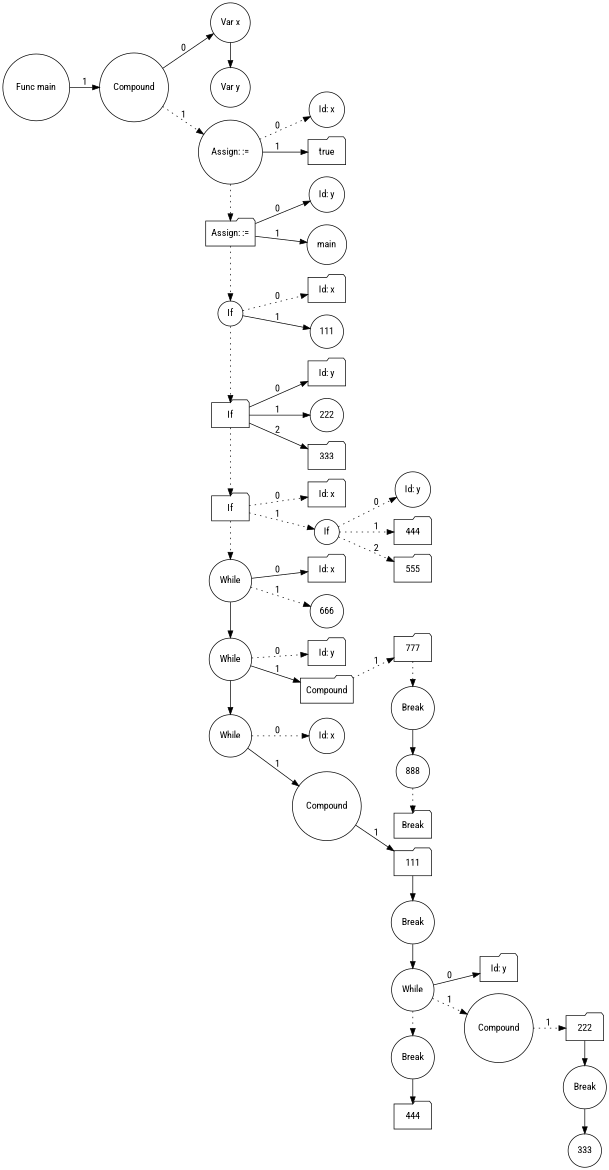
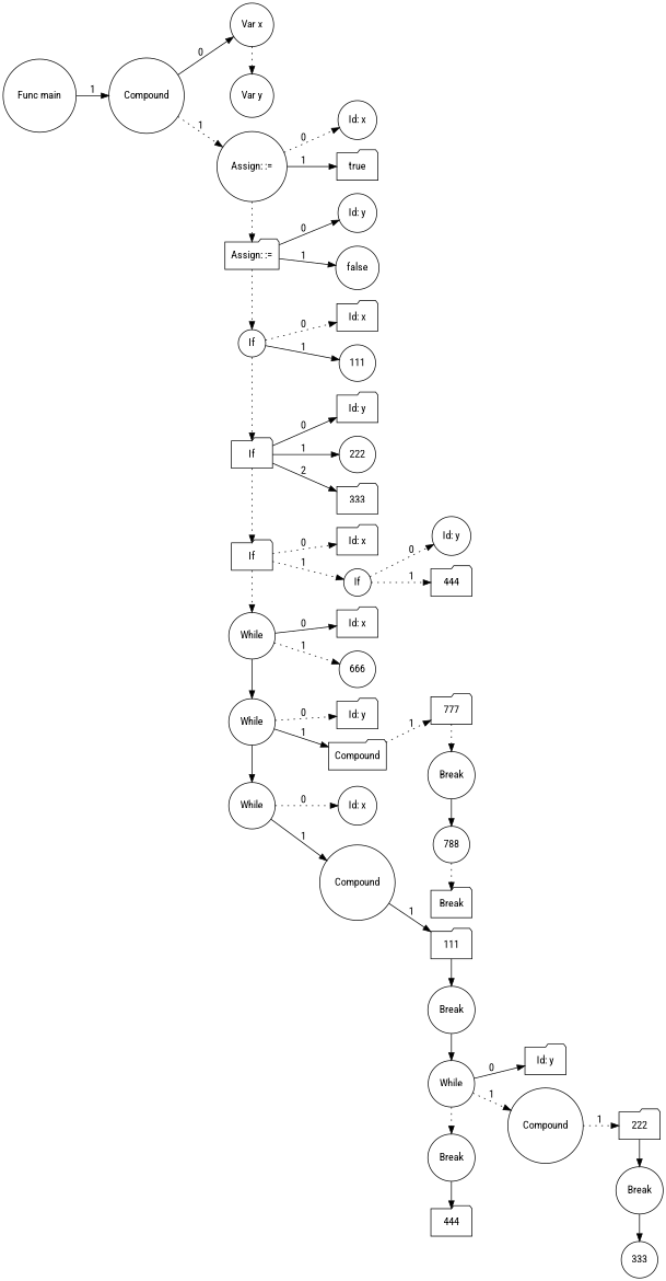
  digraph {
    fontname="Roboto Condensed"
    rankdir=LR
    node [fontname="Roboto Condensed" shape=circle]
    edge [fontname="Roboto Condensed" style=solid]
    n1 [label="Func main"]
    n2 [label=Compound]
    n3 [label="Var x"]
    n4 [label="Assign: :="]
    n5 [label="Var y"]
    n6 [label="Id: x"]
    n7 [label=true shape=folder]
    n8 [label=If shape=folder]
    n9 [label="Id: x" shape=folder]
    n10 [label=If]
    n11 [label="Assign: :=" shape=folder]
    n12 [label=If]
    n13 [label=If shape=folder]
    n14 [label=While]
    n15 [label=While]
    n16 [label=While]
    n17 [label="Id: y"]
-   n18 [label=main]
+   n18 [label=false]
    n19 [label="Id: x" shape=folder]
    n20 [label=111]
    n21 [label="Id: y" shape=folder]
    n22 [label=222]
    n23 [label=333 shape=folder]
    n24 [label="Id: y"]
    n25 [label=444 shape=folder]
-   n26 [label=555 shape=folder]
    n27 [label="Id: x" shape=folder]
    n28 [label=666]
    n29 [label="Id: y" shape=folder]
    n30 [label=Compound shape=folder]
    n31 [label="Id: x"]
    n32 [label=Compound]
    n33 [label=777 shape=folder]
    n34 [label=Break]
-   n35 [label=888]
+   n35 [label=788]
    n36 [label=Break shape=folder]
    n37 [label=While]
    n38 [label="Id: y" shape=folder]
    n39 [label=Compound]
    n40 [label=111 shape=folder]
    n41 [label=Break]
    n42 [label=Break]
    n43 [label=444 shape=folder]
    n44 [label=222 shape=folder]
    n45 [label=Break]
    n46 [label=333]
    subgraph sub_1 {
      n1
      n2
    }
    subgraph sub_2 {
      ordering=out
      rank=same
      n2
    }
    subgraph sub_3 {
      ordering=out
      rank=same
      n3
      n4
    }
    subgraph sub_4 {
      n2
      n3
      n4
    }
    subgraph sub_5 {
      rank=same
      n3
      n5
    }
    subgraph sub_6 {
      n3
      n5
    }
    subgraph sub_7 {
      ordering=out
      rank=same
      n6
      n7
    }
    subgraph sub_8 {
      n8
      n9
      n10
    }
    subgraph sub_9 {
      n4
      n6
      n7
    }
    subgraph sub_10 {
      rank=same
      n4
      n8
      n11
      n12
      n13
      n14
      n15
      n16
    }
    subgraph sub_11 {
      ordering=out
      rank=same
      n9
      n10
    }
    subgraph sub_12 {
      n4
      n8
      n11
      n12
      n13
      n14
      n15
      n16
    }
    subgraph sub_13 {
      ordering=out
      rank=same
      n17
      n18
    }
    subgraph sub_14 {
      n11
      n17
      n18
    }
    subgraph sub_15 {
      ordering=out
      rank=same
      n19
      n20
    }
    subgraph sub_16 {
      n12
      n19
      n20
    }
    subgraph sub_17 {
      ordering=out
      rank=same
      n21
      n22
      n23
    }
    subgraph sub_18 {
      n13
      n21
      n22
      n23
    }
    subgraph sub_19 {
      ordering=out
      rank=same
      n24
      n25
-     n26
    }
    subgraph sub_20 {
      n10
      n24
      n25
-     n26
    }
    subgraph sub_21 {
      ordering=out
      rank=same
      n27
      n28
    }
    subgraph sub_22 {
      n14
      n27
      n28
    }
    subgraph sub_23 {
      ordering=out
      rank=same
      n29
      n30
    }
    subgraph sub_24 {
      n15
      n29
      n30
    }
    subgraph sub_25 {
      ordering=out
      rank=same
      n31
      n32
    }
    subgraph sub_26 {
      ordering=out
      rank=same
      n33
    }
    subgraph sub_27 {
      n30
      n33
    }
    subgraph sub_28 {
      rank=same
      n33
      n34
      n35
      n36
    }
    subgraph sub_29 {
      n37
      n38
      n39
    }
    subgraph sub_30 {
      n33
      n34
      n35
      n36
    }
    subgraph sub_31 {
      n16
      n31
      n32
    }
    subgraph sub_32 {
      ordering=out
      rank=same
      n40
    }
    subgraph sub_33 {
      n32
      n40
    }
    subgraph sub_34 {
      rank=same
      n37
      n40
      n41
      n42
      n43
    }
    subgraph sub_35 {
      n37
      n40
      n41
      n42
      n43
    }
    subgraph sub_36 {
      ordering=out
      rank=same
      n38
      n39
    }
    subgraph sub_37 {
      ordering=out
      rank=same
      n44
    }
    subgraph sub_38 {
      n39
      n44
    }
    subgraph sub_39 {
      rank=same
      n44
      n45
      n46
    }
    subgraph sub_40 {
      n44
      n45
      n46
    }
    n1 -> n2 [label=1]
    n2 -> n3 [label=0]
    n2 -> n4 [label=1 style=dotted]
-   n3 -> n5
+   n3 -> n5 [style=dotted]
    n4 -> n6 [label=0 style=dotted]
    n4 -> n7 [label=1]
    n4 -> n11 [style=dotted]
    n8 -> n9 [label=0 style=dotted]
    n8 -> n10 [label=1 style=dotted]
    n8 -> n14 [style=dotted]
    n10 -> n24 [label=0 style=dotted]
    n10 -> n25 [label=1 style=dotted]
-   n10 -> n26 [label=2 style=dotted]
    n11 -> n12 [style=dotted]
    n11 -> n17 [label=0]
    n11 -> n18 [label=1]
    n12 -> n13 [style=dotted]
    n12 -> n19 [label=0 style=dotted]
    n12 -> n20 [label=1]
    n13 -> n8 [style=dotted]
    n13 -> n21 [label=0]
    n13 -> n22 [label=1]
    n13 -> n23 [label=2]
    n14 -> n15
    n14 -> n27 [label=0]
    n14 -> n28 [label=1 style=dotted]
    n15 -> n16
    n15 -> n29 [label=0 style=dotted]
    n15 -> n30 [label=1]
    n16 -> n31 [label=0 style=dotted]
    n16 -> n32 [label=1]
    n30 -> n33 [label=1 style=dotted]
    n32 -> n40 [label=1]
    n33 -> n34 [style=dotted]
    n34 -> n35
    n35 -> n36 [style=dotted]
    n37 -> n38 [label=0]
    n37 -> n39 [label=1 style=dotted]
    n37 -> n42 [style=dotted]
    n39 -> n44 [label=1 style=dotted]
    n40 -> n41
    n41 -> n37
    n42 -> n43
    n44 -> n45
    n45 -> n46
  }
